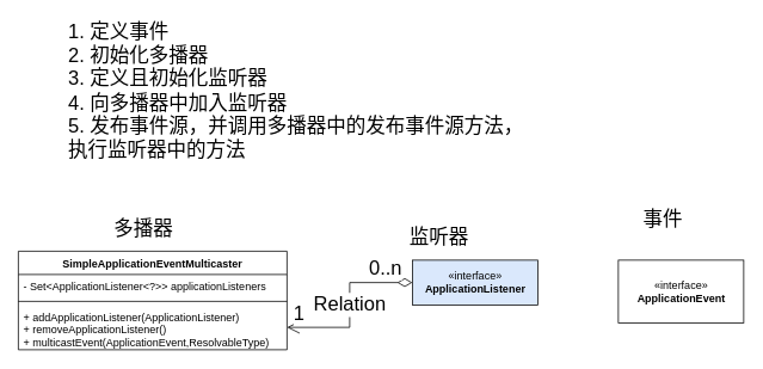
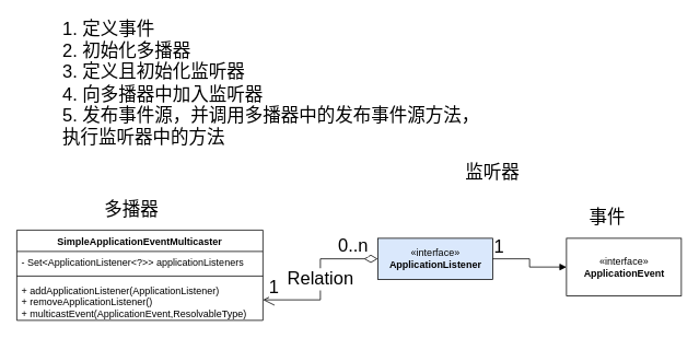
  <mxCell id="0" />
  <mxCell id="1" parent="0" />
  <mxCell id="2" value="SimpleApplicationEventMulticaster" style="swimlane;fontStyle=1;align=center;verticalAlign=top;childLayout=stackLayout;horizontal=1;startSize=26;horizontalStack=0;resizeParent=1;resizeParentMax=0;resizeLast=0;collapsible=1;marginBottom=0;" vertex="1" parent="1"><mxGeometry x="20" y="280" width="300" height="110" as="geometry" /></mxCell>
  <mxCell id="3" value="- Set&lt;ApplicationListener&lt;?&gt;&gt; applicationListeners" style="text;strokeColor=none;fillColor=none;align=left;verticalAlign=top;spacingLeft=4;spacingRight=4;overflow=hidden;rotatable=0;points=[[0,0.5],[1,0.5]];portConstraint=eastwest;" vertex="1" parent="2"><mxGeometry y="26" width="300" height="26" as="geometry" /></mxCell>
  <mxCell id="4" value="" style="line;strokeWidth=1;fillColor=none;align=left;verticalAlign=middle;spacingTop=-1;spacingLeft=3;spacingRight=3;rotatable=0;labelPosition=right;points=[];portConstraint=eastwest;strokeColor=inherit;" vertex="1" parent="2"><mxGeometry y="52" width="300" height="8" as="geometry" /></mxCell>
  <mxCell id="5" value="+ addApplicationListener(ApplicationListener)&#10;+ removeApplicationListener()&#10;+ multicastEvent(ApplicationEvent,ResolvableType)" style="text;strokeColor=none;fillColor=none;align=left;verticalAlign=top;spacingLeft=4;spacingRight=4;overflow=hidden;rotatable=0;points=[[0,0.5],[1,0.5]];portConstraint=eastwest;" vertex="1" parent="2"><mxGeometry y="60" width="300" height="50" as="geometry" /></mxCell>
  <mxCell id="6" value="«interface»&lt;br&gt;&lt;b&gt;ApplicationListener&lt;/b&gt;" style="html=1;fillColor=#dae8fc;" vertex="1" parent="1"><mxGeometry x="460" y="290" width="140" height="50" as="geometry" /></mxCell>
  <mxCell id="7" value="«interface»&lt;br&gt;&lt;b&gt;ApplicationEvent&lt;/b&gt;" style="html=1;" vertex="1" parent="1"><mxGeometry x="690" y="290" width="140" height="70" as="geometry" /></mxCell>
  <mxCell id="8" value="&lt;font style=&quot;font-size: 22px;&quot;&gt;多播器&lt;/font&gt;" style="text;html=1;strokeColor=none;fillColor=none;align=center;verticalAlign=middle;whiteSpace=wrap;rounded=0;" vertex="1" parent="1"><mxGeometry x="110" y="240" width="100" height="30" as="geometry" /></mxCell>
- <mxCell id="9" value="&lt;font style=&quot;font-size: 22px;&quot;&gt;监听器&lt;/font&gt;" style="text;html=1;strokeColor=none;fillColor=none;align=center;verticalAlign=middle;whiteSpace=wrap;rounded=0;" vertex="1" parent="1"><mxGeometry x="440" y="250" width="100" height="30" as="geometry" /></mxCell>
- <mxCell id="10" value="&lt;font style=&quot;font-size: 22px;&quot;&gt;事件&lt;/font&gt;" style="text;html=1;strokeColor=none;fillColor=none;align=center;verticalAlign=middle;whiteSpace=wrap;rounded=0;" vertex="1" parent="1"><mxGeometry x="690" y="230" width="100" height="30" as="geometry" /></mxCell>
+ <mxCell id="9" value="&lt;font style=&quot;font-size: 22px;&quot;&gt;监听器&lt;/font&gt;" style="text;html=1;strokeColor=none;fillColor=none;align=center;verticalAlign=middle;whiteSpace=wrap;rounded=0;" vertex="1" parent="1"><mxGeometry x="550" y="195" width="100" height="30" as="geometry" /></mxCell>
+ <mxCell id="10" value="&lt;font style=&quot;font-size: 22px;&quot;&gt;事件&lt;/font&gt;" style="text;html=1;strokeColor=none;fillColor=none;align=center;verticalAlign=middle;whiteSpace=wrap;rounded=0;" vertex="1" parent="1"><mxGeometry x="690" y="250" width="100" height="30" as="geometry" /></mxCell>
+ <mxCell id="11" value="" style="endArrow=block;endFill=1;html=1;edgeStyle=orthogonalEdgeStyle;align=left;verticalAlign=top;rounded=0;fontSize=22;exitX=1;exitY=0.5;exitDx=0;exitDy=0;entryX=0;entryY=0.5;entryDx=0;entryDy=0;" edge="1" parent="1" source="6" target="7"><mxGeometry x="-1" relative="1" as="geometry"><mxPoint x="620" y="540" as="sourcePoint" /><mxPoint x="780" y="540" as="targetPoint" /></mxGeometry></mxCell>
+ <mxCell id="12" value="1" style="edgeLabel;resizable=0;html=1;align=left;verticalAlign=bottom;fontSize=22;" connectable="0" vertex="1" parent="11"><mxGeometry x="-1" relative="1" as="geometry" /></mxCell>
  <mxCell id="13" value="1. 定义事件&lt;br&gt;2. 初始化多播器&lt;br&gt;3. 定义且初始化监听器&lt;br&gt;4. 向多播器中加入监听器&lt;br&gt;5. 发布事件源，并调用多播器中的发布事件源方法，执行监听器中的方法" style="text;strokeColor=none;fillColor=none;align=left;verticalAlign=middle;spacingLeft=4;spacingRight=4;overflow=hidden;points=[[0,0.5],[1,0.5]];portConstraint=eastwest;rotatable=0;whiteSpace=wrap;html=1;fontSize=22;" vertex="1" parent="1"><mxGeometry x="70" y="20" width="520" height="160" as="geometry" /></mxCell>
  <mxCell id="14" value="Relation" style="endArrow=open;html=1;endSize=12;startArrow=diamondThin;startSize=14;startFill=0;edgeStyle=orthogonalEdgeStyle;rounded=0;fontSize=22;exitX=0;exitY=0.5;exitDx=0;exitDy=0;entryX=1;entryY=0.5;entryDx=0;entryDy=0;" edge="1" parent="1" source="6" target="5"><mxGeometry relative="1" as="geometry"><mxPoint x="240" y="500" as="sourcePoint" /><mxPoint x="400" y="500" as="targetPoint" /></mxGeometry></mxCell>
  <mxCell id="15" value="0..n" style="edgeLabel;resizable=0;html=1;align=left;verticalAlign=top;fontSize=22;" connectable="0" vertex="1" parent="14"><mxGeometry x="-1" relative="1" as="geometry"><mxPoint x="-50" y="-35" as="offset" /></mxGeometry></mxCell>
  <mxCell id="16" value="1" style="edgeLabel;resizable=0;html=1;align=right;verticalAlign=top;fontSize=22;" connectable="0" vertex="1" parent="14"><mxGeometry x="1" relative="1" as="geometry"><mxPoint x="20" y="-35" as="offset" /></mxGeometry></mxCell>
